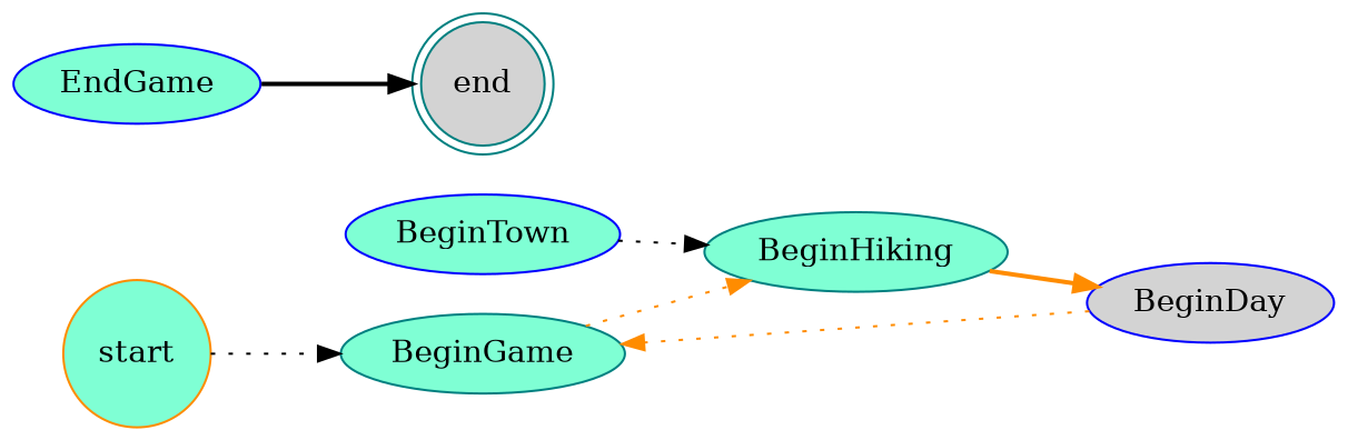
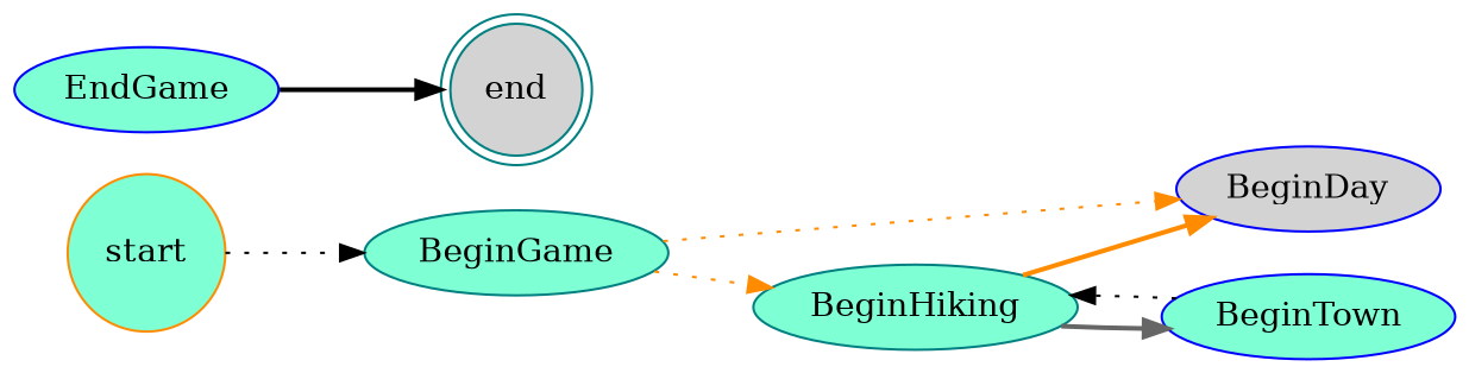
  digraph {
    rankdir=LR
    node [color=teal fillcolor=aquamarine style=filled]
    edge [color=black style=dotted]
    start [color=darkorange shape=circle]
    BeginGame
    BeginDay [color=blue fillcolor=lightgrey]
    BeginHiking
    end [fillcolor=lightgrey shape=doublecircle]
    BeginTown [color=blue]
    EndGame [color=blue]
    start -> BeginGame
-   BeginDay -> BeginGame [color=darkorange]
+   BeginGame -> BeginDay [color=darkorange]
    BeginGame -> BeginHiking [color=darkorange]
    BeginHiking -> BeginDay [color=darkorange style=bold]
+   BeginHiking -> BeginTown [color=gray40 style=bold]
    BeginTown -> BeginHiking
    EndGame -> end [style=bold]
  }
